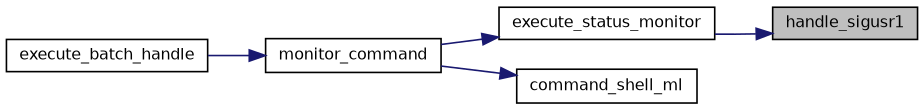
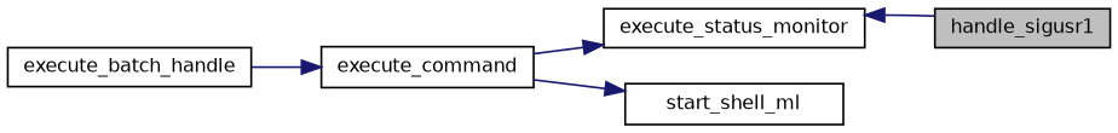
  digraph {
    rankdir=RL
    node [color=black fillcolor=white fontname=Helvetica fontsize=10 shape=record style=filled]
    edge [color=midnightblue dir=back fontname=Helvetica fontsize=10 labelfontname=Helvetica labelfontsize=10 style=solid]
    n1 [fillcolor=grey75 fontcolor=black height=0.2 label=handle_sigusr1 width=0.4]
    n2 [height=0.2 label=execute_status_monitor width=0.4]
-   n3 [height=0.2 label=monitor_command width=0.4]
+   n3 [height=0.2 label=execute_command width=0.4]
    n4 [height=0.2 label=execute_batch_handle width=0.4]
-   n5 [height=0.2 label=command_shell_ml width=0.4]
-   n1 -> n2
+   n5 [height=0.2 label=start_shell_ml width=0.4]
+   n2 -> n1
    n2 -> n3
    n3 -> n4
    n5 -> n3
  }
